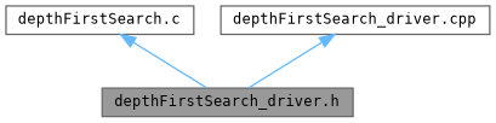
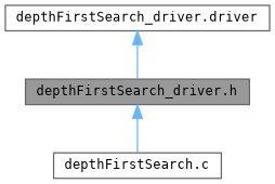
  digraph {
    fontname="DejaVu Sans Mono"
    node [color=grey40 fillcolor=white fontname="DejaVu Sans Mono" fontsize=10 shape=box style=filled]
    edge [color=steelblue1 dir=back fontname="DejaVu Sans Mono" fontsize=10 labelfontname=Helvetica labelfontsize=10 style=solid]
    n1 [color=gray40 fillcolor=grey60 fontcolor=black height=0.2 label="depthFirstSearch_driver.h" width=0.4]
    n2 [height=0.2 label="depthFirstSearch.c" width=0.4]
-   n3 [height=0.2 label="depthFirstSearch_driver.cpp" width=0.4]
-   n2 -> n1
+   n3 [height=0.2 label="depthFirstSearch_driver.driver" width=0.4]
+   n1 -> n2
    n3 -> n1
  }
